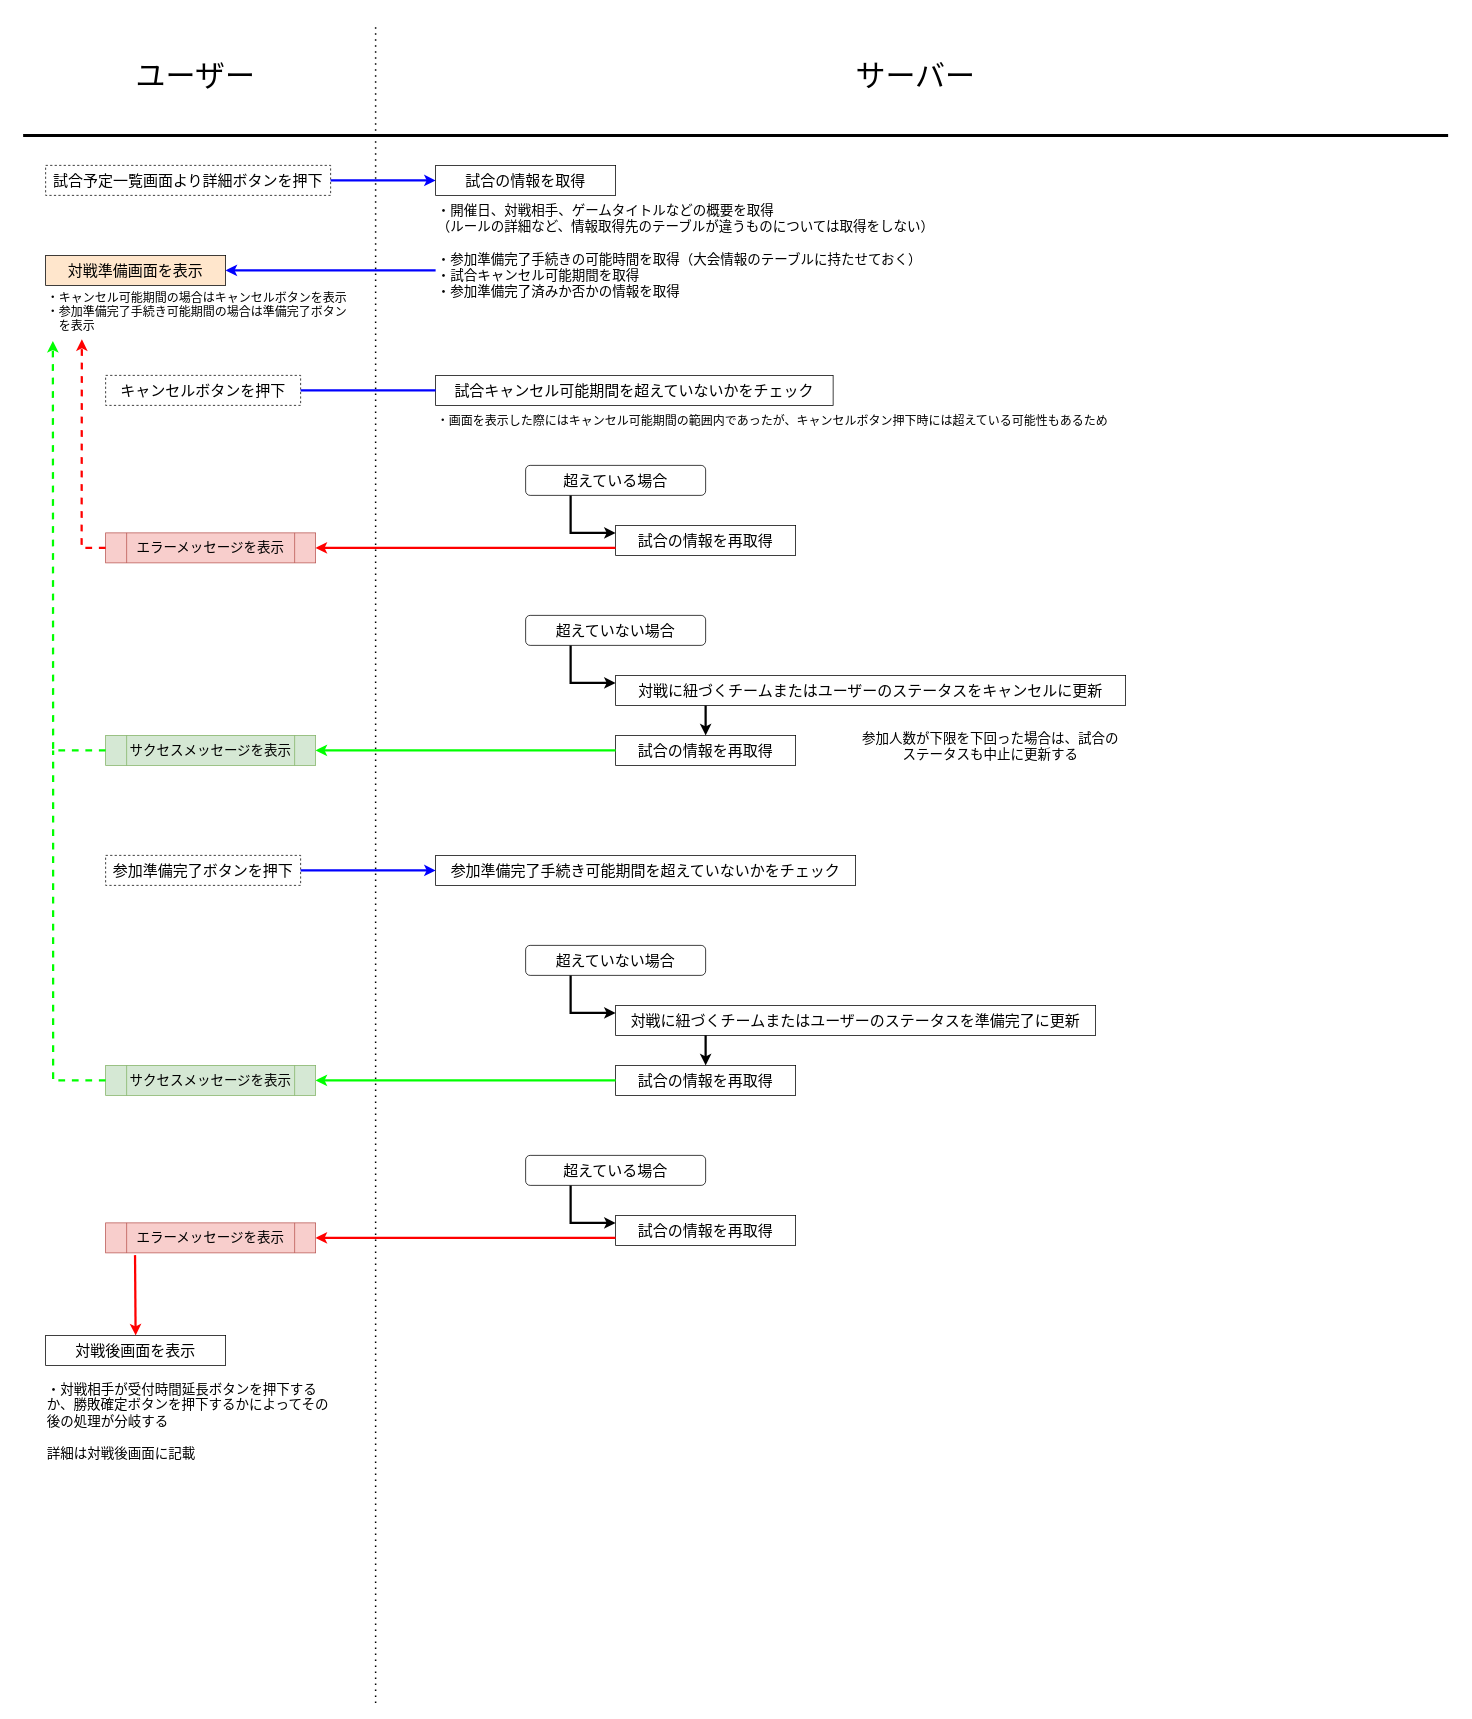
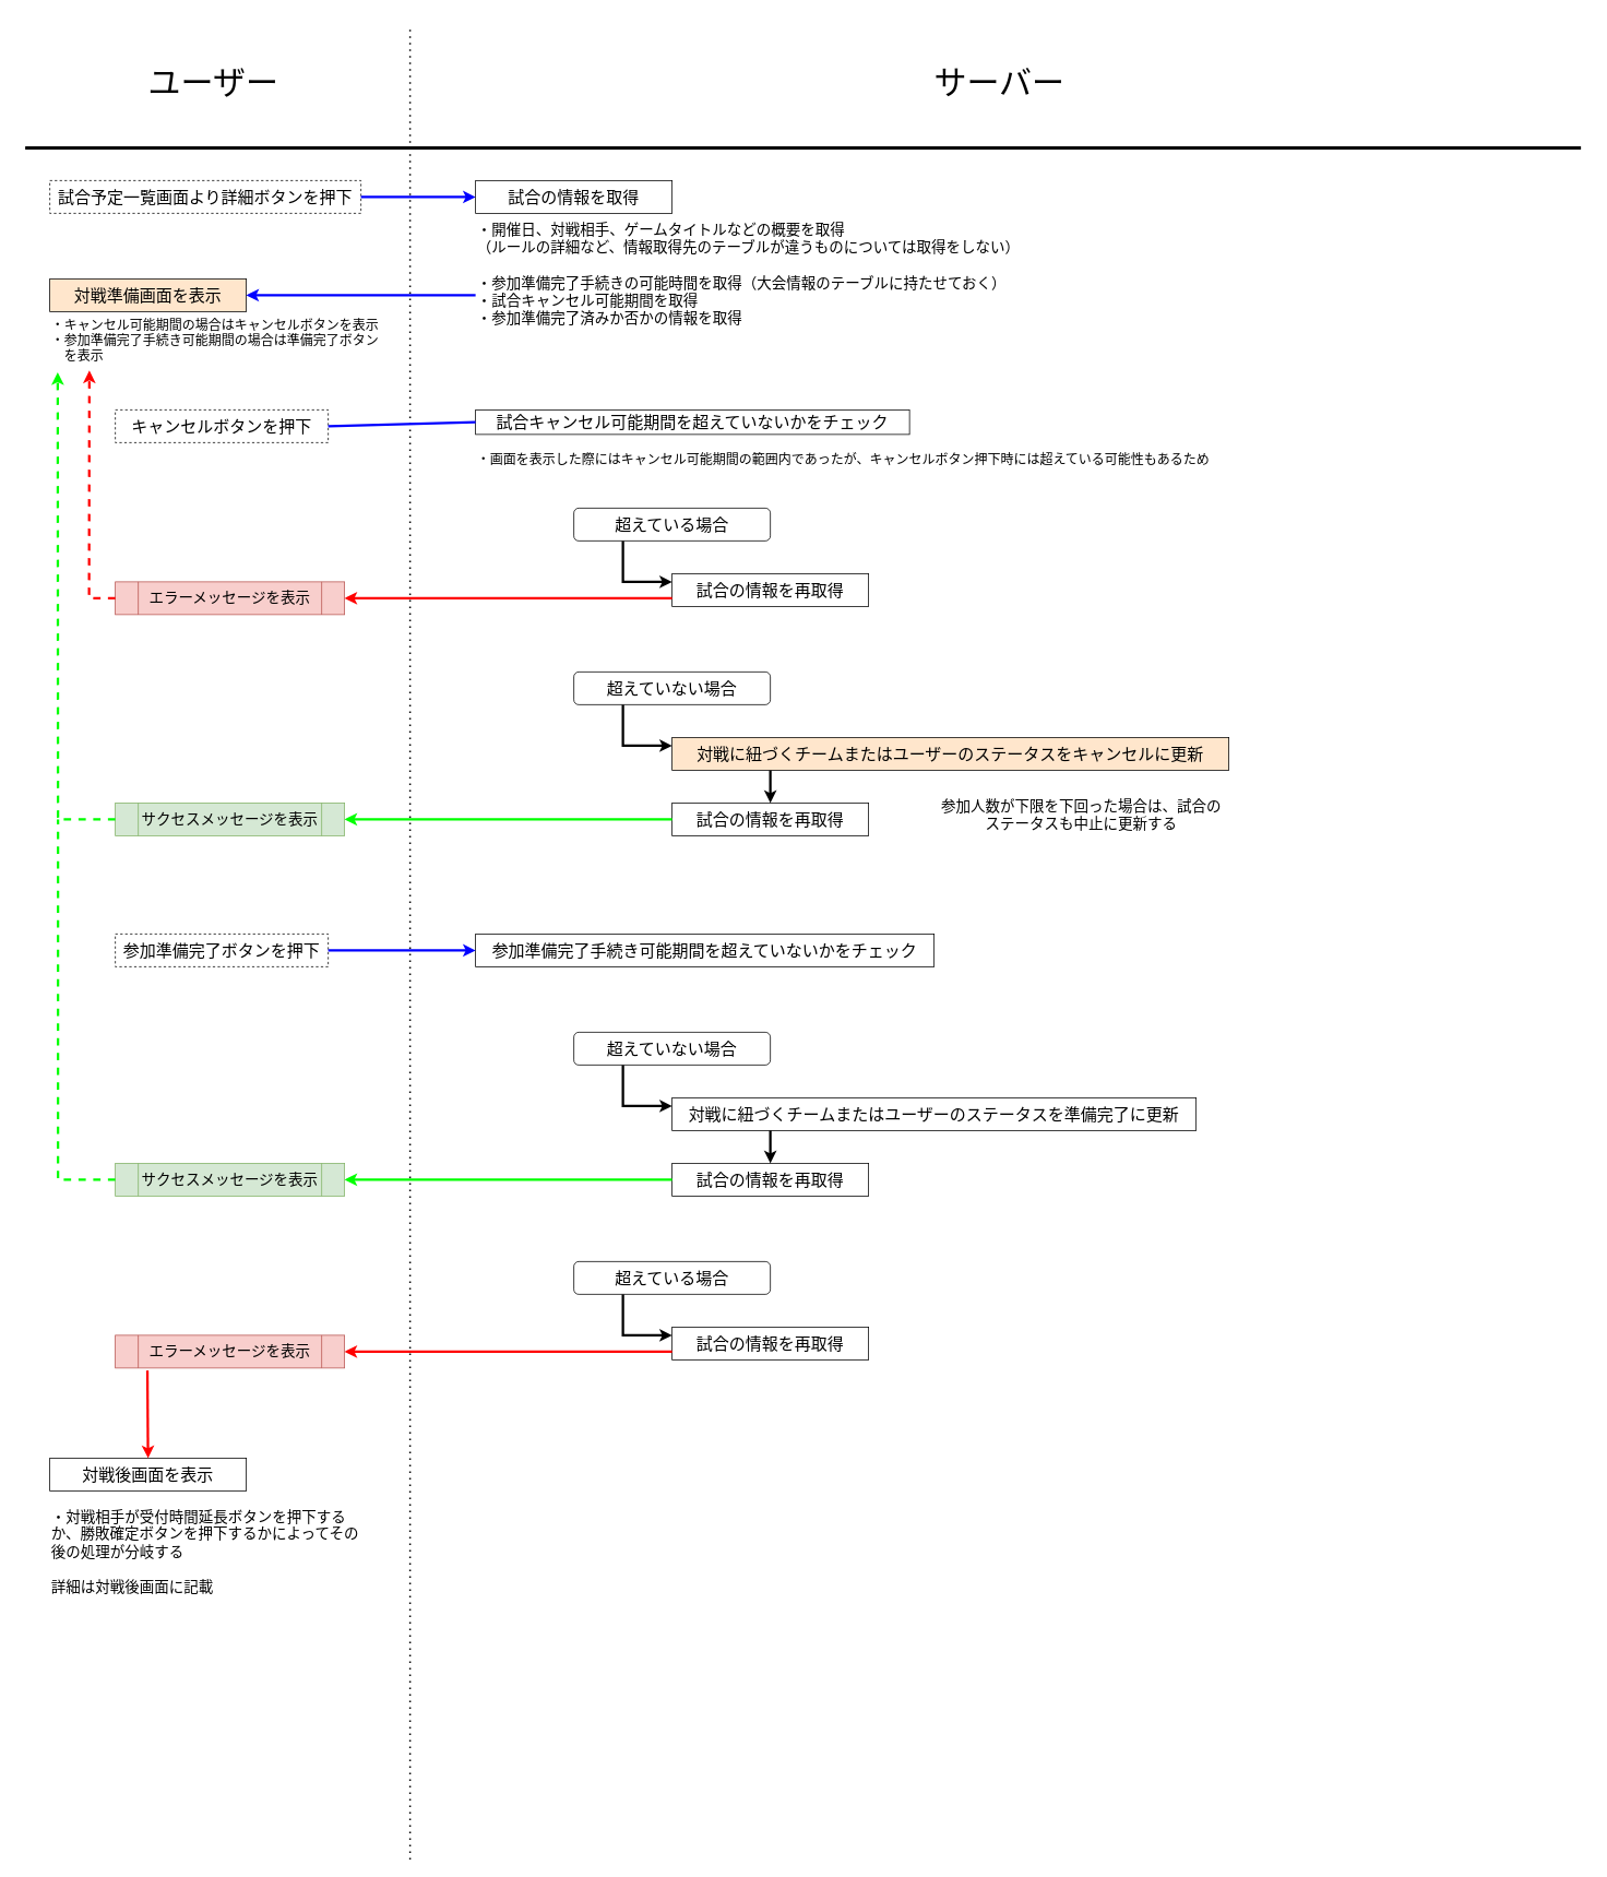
  <mxCell id="0" />
  <mxCell id="1" parent="0" />
  <mxCell id="2" value="" style="endArrow=none;html=1;rounded=0;strokeWidth=4;" parent="1" edge="1"><mxGeometry width="50" height="50" relative="1" as="geometry"><mxPoint x="30" y="180" as="sourcePoint" /><mxPoint x="1930" y="180" as="targetPoint" /></mxGeometry></mxCell>
  <mxCell id="3" value="" style="endArrow=none;dashed=1;html=1;dashPattern=1 3;strokeWidth=2;rounded=0;" parent="1" edge="1"><mxGeometry width="50" height="50" relative="1" as="geometry"><mxPoint x="500" y="2270" as="sourcePoint" /><mxPoint x="500" y="30" as="targetPoint" /></mxGeometry></mxCell>
  <mxCell id="4" value="ユーザー" style="text;html=1;strokeColor=none;fillColor=none;align=center;verticalAlign=middle;whiteSpace=wrap;rounded=0;fontSize=40;" parent="1" vertex="1"><mxGeometry width="480" height="160" as="geometry" x="20" y="20" /></mxCell>
  <mxCell id="5" value="サーバー" style="text;html=1;strokeColor=none;fillColor=none;align=center;verticalAlign=middle;whiteSpace=wrap;rounded=0;fontSize=40;" parent="1" vertex="1"><mxGeometry x="500" width="1440" height="160" as="geometry" y="20" /></mxCell>
  <mxCell id="6" value="試合予定一覧画面より詳細ボタンを押下" style="rounded=0;whiteSpace=wrap;html=1;dashed=1;fontSize=20;" parent="1" vertex="1"><mxGeometry x="60" y="220" width="380" height="40" as="geometry" /></mxCell>
  <mxCell id="7" value="" style="endArrow=classic;html=1;rounded=0;fontSize=20;strokeWidth=3;strokeColor=#0000FF;" parent="1" edge="1"><mxGeometry width="50" height="50" relative="1" as="geometry"><mxPoint x="440" y="240" as="sourcePoint" /><mxPoint x="580" y="240" as="targetPoint" /></mxGeometry></mxCell>
  <mxCell id="8" value="試合の情報を取得" style="rounded=0;whiteSpace=wrap;html=1;fontSize=20;" parent="1" vertex="1"><mxGeometry x="580" y="220" width="240" height="40" as="geometry" /></mxCell>
  <mxCell id="9" value="・開催日、対戦相手、ゲームタイトルなどの概要を取得&lt;br&gt;（ルールの詳細など、情報取得先のテーブルが違うものについては取得をしない）&lt;br&gt;&lt;br&gt;・参加準備完了手続きの可能時間を取得（大会情報のテーブルに持たせておく）&lt;br&gt;・試合キャンセル可能期間を取得&lt;br&gt;・参加準備完了済みか否かの情報を取得" style="text;html=1;strokeColor=none;fillColor=none;align=left;verticalAlign=middle;whiteSpace=wrap;rounded=0;fontSize=18;" parent="1" vertex="1"><mxGeometry x="580" y="320" width="840" height="30" as="geometry" /></mxCell>
  <mxCell id="10" value="対戦準備画面を表示" style="rounded=0;whiteSpace=wrap;html=1;fontSize=20;fillColor=#ffe6cc;" parent="1" vertex="1"><mxGeometry x="60" y="340" width="240" height="40" as="geometry" /></mxCell>
  <mxCell id="11" value="" style="endArrow=classic;html=1;rounded=0;fontSize=18;strokeColor=#0000FF;strokeWidth=3;entryX=1;entryY=0.5;entryDx=0;entryDy=0;" parent="1" target="10" edge="1"><mxGeometry width="50" height="50" relative="1" as="geometry"><mxPoint x="580" y="360" as="sourcePoint" /><mxPoint x="710" y="410" as="targetPoint" /></mxGeometry></mxCell>
  <mxCell id="12" value="・キャンセル可能期間の場合はキャンセルボタンを表示&lt;br&gt;・参加準備完了手続き可能期間の場合は準備完了ボタン&lt;br&gt;　を表示" style="text;html=1;strokeColor=none;fillColor=none;align=left;verticalAlign=middle;whiteSpace=wrap;rounded=0;fontSize=16;" parent="1" vertex="1"><mxGeometry x="60" y="380" width="420" height="70" as="geometry" /></mxCell>
  <mxCell id="13" value="キャンセルボタンを押下" style="rounded=0;whiteSpace=wrap;html=1;dashed=1;fontSize=20;" parent="1" vertex="1"><mxGeometry x="140" y="500" width="260" height="40" as="geometry" /></mxCell>
- <mxCell id="14" value="試合キャンセル可能期間を超えていないかをチェック" style="rounded=0;whiteSpace=wrap;html=1;fontSize=20;" parent="1" vertex="1"><mxGeometry x="580" y="500" width="530" height="40" as="geometry" /></mxCell>
+ <mxCell id="14" value="試合キャンセル可能期間を超えていないかをチェック" style="rounded=0;whiteSpace=wrap;html=1;fontSize=20;" parent="1" vertex="1"><mxGeometry x="580" y="500" width="530" height="30" as="geometry" /></mxCell>
  <mxCell id="15" value="超えている場合" style="rounded=1;whiteSpace=wrap;html=1;fontSize=20;" parent="1" vertex="1"><mxGeometry x="700" y="620" width="240" height="40" as="geometry" /></mxCell>
  <mxCell id="16" value="・画面を表示した際にはキャンセル可能期間の範囲内であったが、キャンセルボタン押下時には超えている可能性もあるため" style="text;html=1;strokeColor=none;fillColor=none;align=left;verticalAlign=middle;whiteSpace=wrap;rounded=0;fontSize=16;" parent="1" vertex="1"><mxGeometry x="580" y="540" width="920" height="40" as="geometry" /></mxCell>
  <mxCell id="17" value="試合の情報を再取得" style="rounded=0;whiteSpace=wrap;html=1;fontSize=20;" parent="1" vertex="1"><mxGeometry x="820" y="700" width="240" height="40" as="geometry" /></mxCell>
  <mxCell id="18" value="" style="endArrow=none;html=1;rounded=0;fontSize=20;strokeWidth=3;strokeColor=#0000FF;exitX=1;exitY=0.5;exitDx=0;exitDy=0;entryX=0;entryY=0.5;entryDx=0;entryDy=0;" parent="1" source="13" target="14" edge="1"><mxGeometry width="50" height="50" relative="1" as="geometry"><mxPoint x="590" y="620" as="sourcePoint" /><mxPoint x="640" y="570" as="targetPoint" /></mxGeometry></mxCell>
  <mxCell id="19" value="" style="endArrow=classic;html=1;rounded=0;fontSize=20;strokeColor=#000000;strokeWidth=3;entryX=0;entryY=0.25;entryDx=0;entryDy=0;exitX=0.25;exitY=1;exitDx=0;exitDy=0;" parent="1" source="15" target="17" edge="1"><mxGeometry width="50" height="50" relative="1" as="geometry"><mxPoint x="590" y="620" as="sourcePoint" /><mxPoint x="640" y="570" as="targetPoint" /><Array as="points"><mxPoint x="760" y="710" /></Array></mxGeometry></mxCell>
  <mxCell id="20" value="エラーメッセージを表示" style="shape=process;whiteSpace=wrap;html=1;backgroundOutline=1;fontSize=18;fillColor=#f8cecc;strokeColor=#b85450;" parent="1" vertex="1"><mxGeometry x="140" y="710" width="280" height="40" as="geometry" /></mxCell>
  <mxCell id="21" value="サクセスメッセージを表示" style="shape=process;whiteSpace=wrap;html=1;backgroundOutline=1;fontSize=18;fillColor=#d5e8d4;strokeColor=#82b366;" parent="1" vertex="1"><mxGeometry x="140" y="980" width="280" height="40" as="geometry" /></mxCell>
  <mxCell id="22" value="" style="endArrow=classic;html=1;rounded=0;fontSize=18;strokeColor=#FF0000;strokeWidth=3;exitX=0;exitY=0.75;exitDx=0;exitDy=0;entryX=1;entryY=0.5;entryDx=0;entryDy=0;" parent="1" source="17" target="20" edge="1"><mxGeometry width="50" height="50" relative="1" as="geometry"><mxPoint x="600" y="770" as="sourcePoint" /><mxPoint x="430" y="730" as="targetPoint" /></mxGeometry></mxCell>
  <mxCell id="23" value="" style="endArrow=classic;html=1;rounded=0;fontSize=18;strokeColor=#FF0000;strokeWidth=3;exitX=0;exitY=0.5;exitDx=0;exitDy=0;entryX=0.115;entryY=1.028;entryDx=0;entryDy=0;entryPerimeter=0;dashed=1;" parent="1" source="20" target="12" edge="1"><mxGeometry width="50" height="50" relative="1" as="geometry"><mxPoint x="500" y="620" as="sourcePoint" /><mxPoint x="550" y="570" as="targetPoint" /><Array as="points"><mxPoint x="108" y="730" /></Array></mxGeometry></mxCell>
  <mxCell id="24" value="超えていない場合" style="rounded=1;whiteSpace=wrap;html=1;fontSize=20;" parent="1" vertex="1"><mxGeometry x="700" y="820" width="240" height="40" as="geometry" /></mxCell>
  <mxCell id="25" value="" style="endArrow=classic;html=1;rounded=0;fontSize=20;strokeColor=#000000;strokeWidth=3;entryX=0;entryY=0.25;entryDx=0;entryDy=0;exitX=0.25;exitY=1;exitDx=0;exitDy=0;" parent="1" edge="1"><mxGeometry width="50" height="50" relative="1" as="geometry"><mxPoint x="760" y="860" as="sourcePoint" /><mxPoint x="820" y="910" as="targetPoint" /><Array as="points"><mxPoint x="760" y="910" /></Array></mxGeometry></mxCell>
  <mxCell id="26" value="試合の情報を再取得" style="rounded=0;whiteSpace=wrap;html=1;fontSize=20;" parent="1" vertex="1"><mxGeometry x="820" y="980" width="240" height="40" as="geometry" /></mxCell>
  <mxCell id="27" value="" style="endArrow=classic;html=1;rounded=0;fontSize=18;strokeColor=#000000;strokeWidth=3;entryX=0.5;entryY=0;entryDx=0;entryDy=0;" parent="1" target="26" edge="1"><mxGeometry width="50" height="50" relative="1" as="geometry"><mxPoint x="940" y="940" as="sourcePoint" /><mxPoint x="680" y="740" as="targetPoint" /></mxGeometry></mxCell>
  <mxCell id="28" value="" style="endArrow=classic;html=1;rounded=0;fontSize=18;strokeColor=#00FF00;strokeWidth=3;entryX=1;entryY=0.5;entryDx=0;entryDy=0;exitX=0;exitY=0.5;exitDx=0;exitDy=0;" parent="1" source="26" target="21" edge="1"><mxGeometry width="50" height="50" relative="1" as="geometry"><mxPoint x="750" y="760" as="sourcePoint" /><mxPoint x="800" y="710" as="targetPoint" /></mxGeometry></mxCell>
  <mxCell id="29" value="" style="endArrow=classic;html=1;rounded=0;fontSize=18;strokeColor=#00FF00;strokeWidth=3;entryX=0.023;entryY=1.061;entryDx=0;entryDy=0;entryPerimeter=0;exitX=0;exitY=0.5;exitDx=0;exitDy=0;dashed=1;" parent="1" source="21" target="12" edge="1"><mxGeometry width="50" height="50" relative="1" as="geometry"><mxPoint x="480" y="840" as="sourcePoint" /><mxPoint x="530" y="790" as="targetPoint" /><Array as="points"><mxPoint x="70" y="1000" /></Array></mxGeometry></mxCell>
  <mxCell id="30" value="参加準備完了ボタンを押下" style="rounded=0;whiteSpace=wrap;html=1;dashed=1;fontSize=20;" parent="1" vertex="1"><mxGeometry x="140" y="1140" width="260" height="40" as="geometry" /></mxCell>
  <mxCell id="31" value="参加準備完了手続き可能期間を超えていないかをチェック" style="rounded=0;whiteSpace=wrap;html=1;fontSize=20;" parent="1" vertex="1"><mxGeometry x="580" y="1140" width="560" height="40" as="geometry" /></mxCell>
  <mxCell id="32" value="超えている場合" style="rounded=1;whiteSpace=wrap;html=1;fontSize=20;" parent="1" vertex="1"><mxGeometry x="700" y="1540" width="240" height="40" as="geometry" /></mxCell>
  <mxCell id="33" value="試合の情報を再取得" style="rounded=0;whiteSpace=wrap;html=1;fontSize=20;" parent="1" vertex="1"><mxGeometry x="820" y="1620" width="240" height="40" as="geometry" /></mxCell>
  <mxCell id="34" value="" style="endArrow=classic;html=1;rounded=0;fontSize=20;strokeColor=#000000;strokeWidth=3;entryX=0;entryY=0.25;entryDx=0;entryDy=0;exitX=0.25;exitY=1;exitDx=0;exitDy=0;" parent="1" source="32" target="33" edge="1"><mxGeometry width="50" height="50" relative="1" as="geometry"><mxPoint x="590" y="1540" as="sourcePoint" /><mxPoint x="640" y="1490" as="targetPoint" /><Array as="points"><mxPoint x="760" y="1630" /></Array></mxGeometry></mxCell>
  <mxCell id="35" value="" style="endArrow=classic;html=1;rounded=0;fontSize=18;strokeColor=#FF0000;strokeWidth=3;exitX=0;exitY=0.75;exitDx=0;exitDy=0;entryX=1;entryY=0.5;entryDx=0;entryDy=0;" parent="1" edge="1"><mxGeometry width="50" height="50" relative="1" as="geometry"><mxPoint x="820" y="1650" as="sourcePoint" /><mxPoint x="420" y="1650" as="targetPoint" /></mxGeometry></mxCell>
  <mxCell id="36" value="エラーメッセージを表示" style="shape=process;whiteSpace=wrap;html=1;backgroundOutline=1;fontSize=18;fillColor=#f8cecc;strokeColor=#b85450;" parent="1" vertex="1"><mxGeometry x="140" y="1630" width="280" height="40" as="geometry" /></mxCell>
  <mxCell id="37" value="超えていない場合" style="rounded=1;whiteSpace=wrap;html=1;fontSize=20;" parent="1" vertex="1"><mxGeometry x="700" y="1260" width="240" height="40" as="geometry" /></mxCell>
  <mxCell id="38" value="対戦に紐づくチームまたはユーザーのステータスを準備完了に更新" style="rounded=0;whiteSpace=wrap;html=1;fontSize=20;" parent="1" vertex="1"><mxGeometry x="820" y="1340" width="640" height="40" as="geometry" /></mxCell>
  <mxCell id="39" value="" style="endArrow=classic;html=1;rounded=0;fontSize=20;strokeColor=#000000;strokeWidth=3;entryX=0;entryY=0.25;entryDx=0;entryDy=0;exitX=0.25;exitY=1;exitDx=0;exitDy=0;" parent="1" edge="1"><mxGeometry width="50" height="50" relative="1" as="geometry"><mxPoint x="760" y="1300" as="sourcePoint" /><mxPoint x="820" y="1350" as="targetPoint" /><Array as="points"><mxPoint x="760" y="1350" /></Array></mxGeometry></mxCell>
  <mxCell id="40" value="試合の情報を再取得" style="rounded=0;whiteSpace=wrap;html=1;fontSize=20;" parent="1" vertex="1"><mxGeometry x="820" y="1420" width="240" height="40" as="geometry" /></mxCell>
  <mxCell id="41" value="" style="endArrow=classic;html=1;rounded=0;fontSize=18;strokeColor=#000000;strokeWidth=3;entryX=0.5;entryY=0;entryDx=0;entryDy=0;" parent="1" target="40" edge="1"><mxGeometry width="50" height="50" relative="1" as="geometry"><mxPoint x="940" y="1380" as="sourcePoint" /><mxPoint x="680" y="1180" as="targetPoint" /></mxGeometry></mxCell>
  <mxCell id="42" value="" style="endArrow=classic;html=1;rounded=0;fontSize=18;strokeColor=#00FF00;strokeWidth=3;entryX=1;entryY=0.5;entryDx=0;entryDy=0;exitX=0;exitY=0.5;exitDx=0;exitDy=0;" parent="1" source="40" edge="1"><mxGeometry width="50" height="50" relative="1" as="geometry"><mxPoint x="750" y="1200" as="sourcePoint" /><mxPoint x="420" y="1440" as="targetPoint" /></mxGeometry></mxCell>
- <mxCell id="43" value="対戦に紐づくチームまたはユーザーのステータスをキャンセルに更新" style="rounded=0;whiteSpace=wrap;html=1;fontSize=20;" parent="1" vertex="1"><mxGeometry x="820" y="900" width="680" height="40" as="geometry" /></mxCell>
+ <mxCell id="43" value="対戦に紐づくチームまたはユーザーのステータスをキャンセルに更新" style="rounded=0;whiteSpace=wrap;html=1;fontSize=20;fillColor=#ffe6cc;" parent="1" vertex="1"><mxGeometry x="820" y="900" width="680" height="40" as="geometry" /></mxCell>
  <mxCell id="44" value="参加人数が下限を下回った場合は、試合のステータスも中止に更新する" style="text;html=1;strokeColor=none;fillColor=none;align=center;verticalAlign=middle;whiteSpace=wrap;rounded=0;fontSize=18;" parent="1" vertex="1"><mxGeometry x="1140" y="960" width="360" height="70" as="geometry" /></mxCell>
  <mxCell id="45" value="サクセスメッセージを表示" style="shape=process;whiteSpace=wrap;html=1;backgroundOutline=1;fontSize=18;fillColor=#d5e8d4;strokeColor=#82b366;" parent="1" vertex="1"><mxGeometry x="140" y="1420" width="280" height="40" as="geometry" /></mxCell>
  <mxCell id="46" value="" style="endArrow=classic;html=1;rounded=0;fontSize=20;strokeWidth=3;strokeColor=#0000FF;exitX=1;exitY=0.5;exitDx=0;exitDy=0;entryX=0;entryY=0.5;entryDx=0;entryDy=0;" parent="1" edge="1"><mxGeometry width="50" height="50" relative="1" as="geometry"><mxPoint x="400" y="1160" as="sourcePoint" /><mxPoint x="580" y="1160" as="targetPoint" /></mxGeometry></mxCell>
  <mxCell id="47" value="" style="endArrow=none;html=1;rounded=0;dashed=1;fontSize=18;strokeColor=#00FF00;strokeWidth=3;exitX=0;exitY=0.5;exitDx=0;exitDy=0;" parent="1" source="45" edge="1"><mxGeometry width="50" height="50" relative="1" as="geometry"><mxPoint x="830" y="1150" as="sourcePoint" /><mxPoint x="70" y="1000" as="targetPoint" /><Array as="points"><mxPoint x="70" y="1440" /></Array></mxGeometry></mxCell>
  <mxCell id="48" value="対戦後画面を表示" style="rounded=0;whiteSpace=wrap;html=1;fontSize=20;" parent="1" vertex="1"><mxGeometry x="60" y="1780" width="240" height="40" as="geometry" /></mxCell>
  <mxCell id="49" value="" style="endArrow=classic;html=1;rounded=0;fontSize=18;strokeColor=#FF0000;strokeWidth=3;entryX=0.5;entryY=0;entryDx=0;entryDy=0;exitX=0.14;exitY=1.075;exitDx=0;exitDy=0;exitPerimeter=0;" parent="1" source="36" target="48" edge="1"><mxGeometry width="50" height="50" relative="1" as="geometry"><mxPoint x="830" y="1590" as="sourcePoint" /><mxPoint x="880" y="1540" as="targetPoint" /></mxGeometry></mxCell>
  <mxCell id="50" value="・対戦相手が受付時間延長ボタンを押下するか、勝敗確定ボタンを押下するかによってその後の処理が分岐する&lt;br&gt;&lt;br&gt;詳細は対戦後画面に記載" style="text;html=1;strokeColor=none;fillColor=none;align=left;verticalAlign=middle;whiteSpace=wrap;rounded=0;fontSize=18;" parent="1" vertex="1"><mxGeometry x="60" y="1880" width="380" height="30" as="geometry" /></mxCell>
